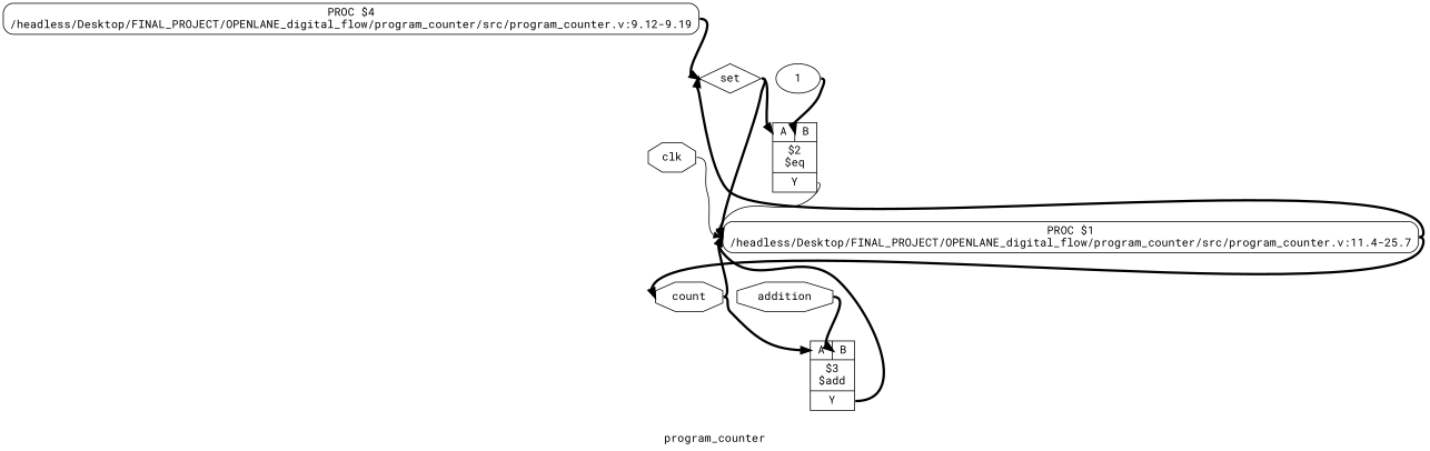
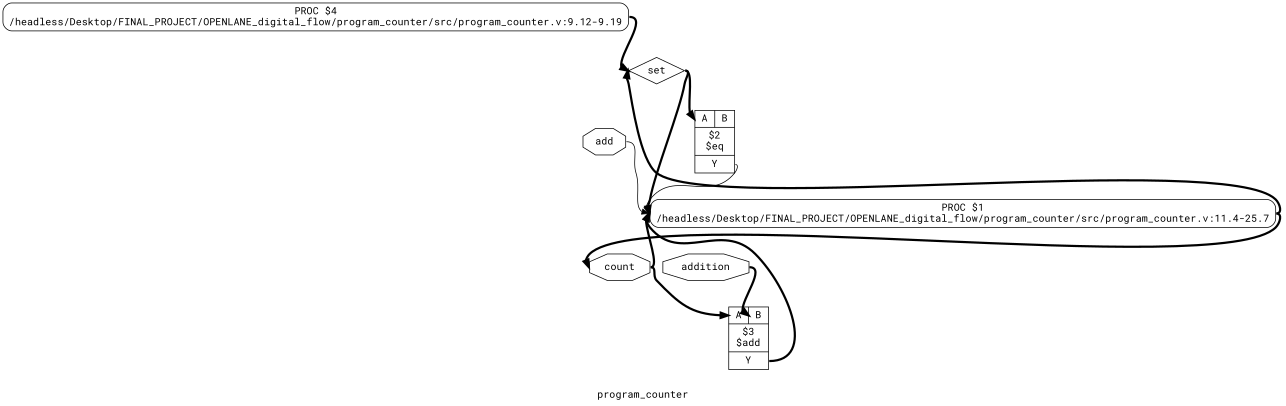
  digraph {
    fontname="Roboto Mono"
    label=program_counter
    rankdir=TB
    remincross=true
    node [fontname="Roboto Mono" shape=octagon]
    edge [color=black fontname="Roboto Mono" headport=w style="setlinewidth(3)" tailport=e]
    n1 [color=black fontcolor=black label=set shape=diamond]
    n2 [label="{{<p11> A|<p12> B}|$2\n$eq|{<p13> Y}}" shape=record]
    n3 [label="PROC $1\n/headless/Desktop/FINAL_PROJECT/OPENLANE_digital_flow/program_counter/src/program_counter.v:11.4-25.7" shape=box style=rounded]
    n4 [color=black fontcolor=black label=count]
    n5 [label="{{<p11> A|<p12> B}|$3\n$add|{<p13> Y}}" shape=record]
    n6 [color=black fontcolor=black label=addition]
-   n7 [color=black fontcolor=black label=clk]
-   n8 [label=1 shape=""]
+   n7 [color=black fontcolor=black label=add]
    n9 [label="PROC $4\n/headless/Desktop/FINAL_PROJECT/OPENLANE_digital_flow/program_counter/src/program_counter.v:9.12-9.19" shape=box style=rounded]
    n1 -> n2 [headport="p11:w"]
    n1 -> n3
    n2 -> n3 [tailport="p13:e" style=""]
    n3 -> n1
    n3 -> n4
    n4 -> n3
    n4 -> n5 [headport="p11:w"]
    n5 -> n3 [tailport="p13:e"]
    n6 -> n5 [headport="p12:w"]
    n7 -> n3 [style=""]
-   n8 -> n2 [headport="p12:w"]
    n9 -> n1
  }
